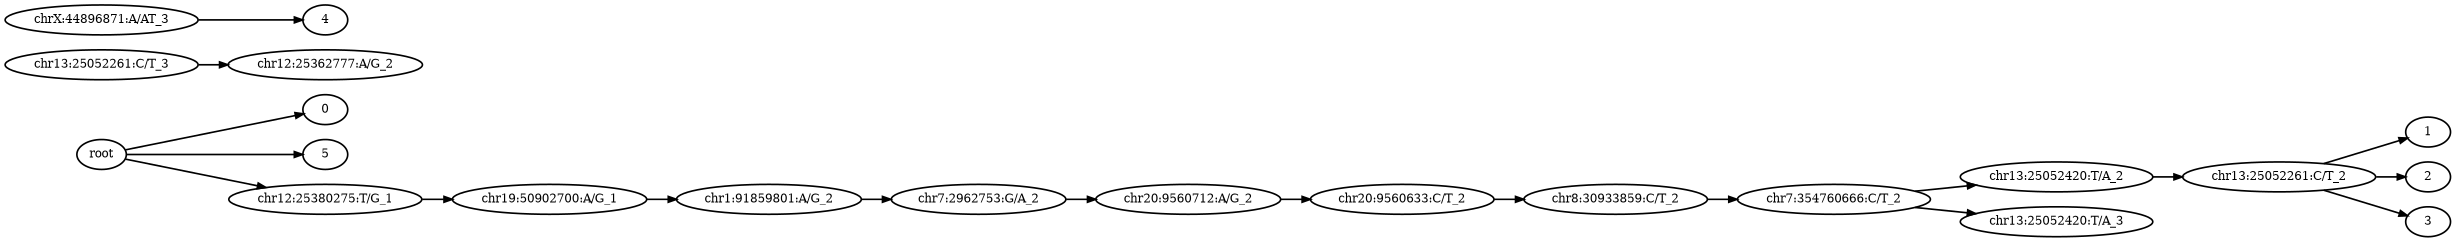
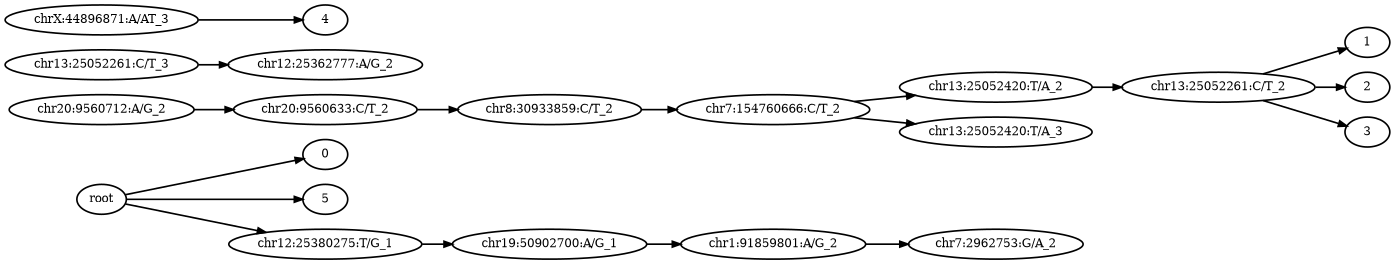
  digraph {
    rankdir=LR
    node [style=bold]
    edge [style=bold]
    n1 [label=root]
    n2 [label=0]
    n3 [label=5]
    n4 [label="chr12:25380275:T/G_1"]
    n5 [label="chr19:50902700:A/G_1"]
    n6 [label="chr13:25052420:T/A_2"]
    n7 [label="chr13:25052261:C/T_2"]
    n8 [label=1]
    n9 [label=2]
    n10 [label=3]
    n11 [label="chr13:25052420:T/A_3"]
    n12 [label="chr13:25052261:C/T_3"]
    n13 [label="chr12:25362777:A/G_2"]
    n14 [label="chrX:44896871:A/AT_3"]
    n15 [label=4]
    n16 [label="chr1:91859801:A/G_2"]
    n17 [label="chr7:2962753:G/A_2"]
    n18 [label="chr20:9560712:A/G_2"]
    n19 [label="chr20:9560633:C/T_2"]
    n20 [label="chr8:30933859:C/T_2"]
-   n21 [label="chr7:354760666:C/T_2"]
+   n21 [label="chr7:154760666:C/T_2"]
    n1 -> n2
    n1 -> n3
    n1 -> n4
    n4 -> n5
    n5 -> n16
    n6 -> n7
    n7 -> n8
    n7 -> n9
    n7 -> n10
    n12 -> n13
    n14 -> n15
    n16 -> n17
-   n17 -> n18
    n18 -> n19
    n19 -> n20
    n20 -> n21
    n21 -> n6
    n21 -> n11
  }
